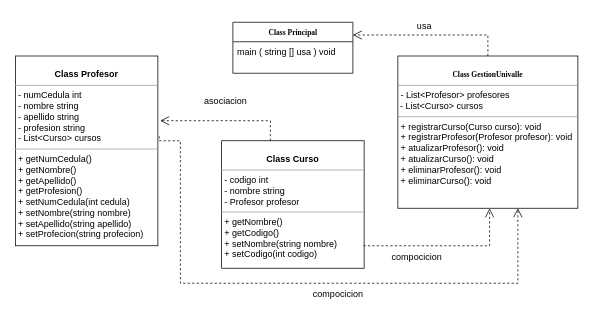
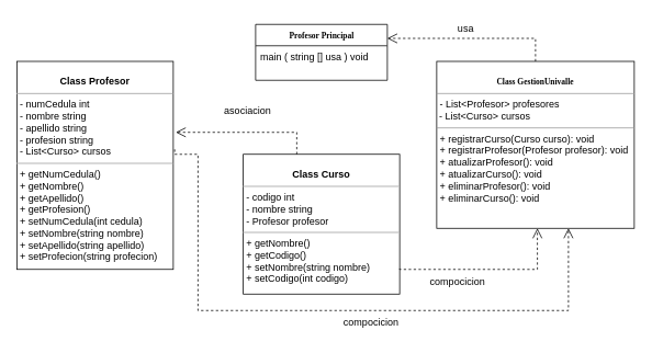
  <mxCell id="0" />
  <mxCell id="1" parent="0" />
- <mxCell id="2" value="&lt;b&gt;Class Principal&lt;/b&gt;" style="swimlane;html=1;fontStyle=0;childLayout=stackLayout;horizontal=1;startSize=26;fillColor=none;horizontalStack=0;resizeParent=1;resizeLast=0;collapsible=1;marginBottom=0;swimlaneFillColor=#ffffff;rounded=0;shadow=0;comic=0;labelBackgroundColor=none;strokeWidth=1;fontFamily=Verdana;fontSize=10;align=center;" parent="1" vertex="1"><mxGeometry x="310" y="29" width="160" height="68" as="geometry" /></mxCell>
+ <mxCell id="2" value="&lt;b&gt;Profesor Principal&lt;/b&gt;" style="swimlane;html=1;fontStyle=0;childLayout=stackLayout;horizontal=1;startSize=26;fillColor=none;horizontalStack=0;resizeParent=1;resizeLast=0;collapsible=1;marginBottom=0;swimlaneFillColor=#ffffff;rounded=0;shadow=0;comic=0;labelBackgroundColor=none;strokeWidth=1;fontFamily=Verdana;fontSize=10;align=center;" parent="1" vertex="1"><mxGeometry x="310" y="29" width="160" height="68" as="geometry" /></mxCell>
  <mxCell id="3" value="main ( string [] usa ) void" style="text;html=1;strokeColor=none;fillColor=none;align=left;verticalAlign=top;spacingLeft=4;spacingRight=4;whiteSpace=wrap;overflow=hidden;rotatable=0;points=[[0,0.5],[1,0.5]];portConstraint=eastwest;" parent="2" vertex="1"><mxGeometry y="26" width="160" height="26" as="geometry" /></mxCell>
  <mxCell id="4" value="&lt;p style=&quot;margin:0px;margin-top:4px;text-align:center;&quot;&gt;&lt;br&gt;&lt;b&gt;Class Curso&lt;/b&gt;&lt;/p&gt;&lt;hr size=&quot;1&quot;&gt;&lt;p style=&quot;margin:0px;margin-left:4px;&quot;&gt;- codigo int&lt;/p&gt;&lt;p style=&quot;margin:0px;margin-left:4px;&quot;&gt;- nombre string&lt;br&gt;- Profesor profesor&lt;/p&gt;&lt;hr size=&quot;1&quot;&gt;&lt;p style=&quot;margin:0px;margin-left:4px;&quot;&gt;+ getNombre()&lt;/p&gt;&lt;p style=&quot;margin:0px;margin-left:4px;&quot;&gt;+ getCodigo()&lt;br&gt;+ setNombre(string nombre)&lt;/p&gt;&lt;p style=&quot;margin:0px;margin-left:4px;&quot;&gt;+ setCodigo(int codigo)&lt;/p&gt;" style="verticalAlign=top;align=left;overflow=fill;fontSize=12;fontFamily=Helvetica;html=1;rounded=0;shadow=0;comic=0;labelBackgroundColor=none;strokeWidth=1" parent="1" vertex="1"><mxGeometry x="295" y="187" width="190" height="170" as="geometry" /></mxCell>
  <mxCell id="5" value="&lt;p style=&quot;margin:0px;margin-top:4px;text-align:center;&quot;&gt;&lt;br&gt;&lt;b&gt;Class Profesor&lt;/b&gt;&lt;/p&gt;&lt;hr size=&quot;1&quot;&gt;&lt;p style=&quot;margin:0px;margin-left:4px;&quot;&gt;- numCedula int&lt;br&gt;- nombre string&lt;/p&gt;&lt;p style=&quot;margin:0px;margin-left:4px;&quot;&gt;- apellido string&lt;/p&gt;&lt;p style=&quot;margin:0px;margin-left:4px;&quot;&gt;- profesion string&lt;/p&gt;&lt;p style=&quot;margin:0px;margin-left:4px;&quot;&gt;- List&amp;lt;Curso&amp;gt; cursos&lt;/p&gt;&lt;hr size=&quot;1&quot;&gt;&lt;p style=&quot;margin:0px;margin-left:4px;&quot;&gt;+ getNumCedula()&lt;br&gt;+ getNombre()&lt;/p&gt;&lt;p style=&quot;margin:0px;margin-left:4px;&quot;&gt;+ getApellido()&lt;/p&gt;&lt;p style=&quot;margin:0px;margin-left:4px;&quot;&gt;+ getProfesion()&lt;/p&gt;&lt;p style=&quot;margin:0px;margin-left:4px;&quot;&gt;+ setNumCedula(int cedula)&lt;/p&gt;&lt;p style=&quot;margin:0px;margin-left:4px;&quot;&gt;+ setNombre(string nombre)&lt;/p&gt;&lt;p style=&quot;margin:0px;margin-left:4px;&quot;&gt;+ setApellido(string apellido)&lt;/p&gt;&lt;p style=&quot;margin:0px;margin-left:4px;&quot;&gt;+ setProfecion(string profecion)&lt;/p&gt;" style="verticalAlign=top;align=left;overflow=fill;fontSize=12;fontFamily=Helvetica;html=1;rounded=0;shadow=0;comic=0;labelBackgroundColor=none;strokeWidth=1" parent="1" vertex="1"><mxGeometry x="20" y="74" width="190" height="253" as="geometry" /></mxCell>
  <mxCell id="6" value="&lt;p style=&quot;margin:0px;margin-top:4px;text-align:center;&quot;&gt;&lt;br&gt;&lt;span style=&quot;font-family: Verdana; font-size: 10px;&quot;&gt;&lt;b&gt;Class GestionUnivalle&lt;/b&gt;&lt;/span&gt;&lt;/p&gt;&lt;hr size=&quot;1&quot;&gt;&lt;p style=&quot;margin:0px;margin-left:4px;&quot;&gt;&lt;span style=&quot;text-wrap-mode: wrap;&quot;&gt;- List&amp;lt;Profesor&amp;gt;&amp;nbsp;&lt;/span&gt;&lt;span style=&quot;text-wrap-mode: wrap; background-color: transparent; color: light-dark(rgb(0, 0, 0), rgb(255, 255, 255));&quot;&gt;profesores&lt;/span&gt;&lt;/p&gt;&lt;div style=&quot;text-wrap-mode: wrap;&quot;&gt;&amp;nbsp;- List&amp;lt;Curso&amp;gt;&amp;nbsp;&lt;span style=&quot;background-color: transparent; color: light-dark(rgb(0, 0, 0), rgb(255, 255, 255));&quot;&gt;cursos&lt;/span&gt;&lt;/div&gt;&lt;hr size=&quot;1&quot;&gt;&lt;p style=&quot;margin:0px;margin-left:4px;&quot;&gt;+ registrarCurso(Curso curso): void&lt;br&gt;+ registrarProfesor(Profesor profesor): void&lt;/p&gt;&lt;p style=&quot;margin:0px;margin-left:4px;&quot;&gt;+ atualizarProfesor(): void&lt;/p&gt;&lt;p style=&quot;margin:0px;margin-left:4px;&quot;&gt;+ atualizarCurso(): void&lt;/p&gt;&lt;p style=&quot;margin:0px;margin-left:4px;&quot;&gt;+ eliminarProfesor(): void&lt;/p&gt;&lt;p style=&quot;margin:0px;margin-left:4px;&quot;&gt;+ eliminarCurso(): void&lt;/p&gt;" style="verticalAlign=top;align=left;overflow=fill;fontSize=12;fontFamily=Helvetica;html=1;rounded=0;shadow=0;comic=0;labelBackgroundColor=none;strokeWidth=1" parent="1" vertex="1"><mxGeometry x="530" y="74" width="240" height="203" as="geometry" /></mxCell>
  <mxCell id="7" style="edgeStyle=orthogonalEdgeStyle;rounded=0;html=1;dashed=1;labelBackgroundColor=none;startFill=0;endArrow=open;endFill=0;endSize=10;fontFamily=Verdana;fontSize=10;exitX=0.5;exitY=0;exitDx=0;exitDy=0;entryX=1;entryY=0.25;entryDx=0;entryDy=0;" edge="1" parent="1" source="6" target="2"><mxGeometry relative="1" as="geometry"><Array as="points"><mxPoint x="650" y="46" /></Array><mxPoint x="460" y="-276.034" as="sourcePoint" /><mxPoint x="520" y="27" as="targetPoint" /></mxGeometry></mxCell>
  <mxCell id="8" style="edgeStyle=orthogonalEdgeStyle;rounded=0;html=1;dashed=1;labelBackgroundColor=none;startFill=0;endArrow=open;endFill=0;endSize=10;fontFamily=Verdana;fontSize=10;exitX=0.988;exitY=0.817;exitDx=0;exitDy=0;entryX=0.5;entryY=1;entryDx=0;entryDy=0;exitPerimeter=0;" edge="1" parent="1"><mxGeometry relative="1" as="geometry"><Array as="points"><mxPoint x="485.28" y="327.03" /><mxPoint x="652.28" y="327.03" /></Array><mxPoint x="485" y="325.92" as="sourcePoint" /><mxPoint x="652.28" y="277.03" as="targetPoint" /></mxGeometry></mxCell>
  <mxCell id="9" style="edgeStyle=orthogonalEdgeStyle;rounded=0;html=1;dashed=1;labelBackgroundColor=none;startFill=0;endArrow=open;endFill=0;endSize=10;fontFamily=Verdana;fontSize=10;exitX=1.009;exitY=0.423;exitDx=0;exitDy=0;exitPerimeter=0;" edge="1" parent="1" source="5"><mxGeometry relative="1" as="geometry"><Array as="points"><mxPoint x="212" y="187" /><mxPoint x="240" y="187" /><mxPoint x="240" y="377" /><mxPoint x="690" y="377" /></Array><mxPoint x="130" y="327" as="sourcePoint" /><mxPoint x="690" y="277" as="targetPoint" /></mxGeometry></mxCell>
  <mxCell id="10" value="compocicion" style="text;html=1;align=center;verticalAlign=middle;resizable=0;points=[];autosize=1;strokeColor=none;fillColor=none;" vertex="1" parent="1"><mxGeometry x="510" y="327" width="90" height="30" as="geometry" /></mxCell>
  <mxCell id="11" value="compocicion" style="text;html=1;align=center;verticalAlign=middle;resizable=0;points=[];autosize=1;strokeColor=none;fillColor=none;" vertex="1" parent="1"><mxGeometry x="405" y="377" width="90" height="30" as="geometry" /></mxCell>
  <mxCell id="12" value="usa" style="text;html=1;align=center;verticalAlign=middle;resizable=0;points=[];autosize=1;strokeColor=none;fillColor=none;" vertex="1" parent="1"><mxGeometry x="545" y="20" width="40" height="30" as="geometry" /></mxCell>
  <mxCell id="13" style="rounded=0;html=1;dashed=1;labelBackgroundColor=none;startFill=0;endArrow=open;endFill=0;endSize=10;fontFamily=Verdana;fontSize=10;exitX=0.342;exitY=0;exitDx=0;exitDy=0;exitPerimeter=0;entryX=1.016;entryY=0.341;entryDx=0;entryDy=0;entryPerimeter=0;edgeStyle=orthogonalEdgeStyle;" edge="1" parent="1" source="4" target="5"><mxGeometry relative="1" as="geometry"><mxPoint x="580" y="467" as="sourcePoint" /><mxPoint x="100" y="407" as="targetPoint" /></mxGeometry></mxCell>
  <mxCell id="14" value="asociacion" style="text;html=1;align=center;verticalAlign=middle;resizable=0;points=[];autosize=1;strokeColor=none;fillColor=none;" vertex="1" parent="1"><mxGeometry x="260" y="120" width="80" height="30" as="geometry" /></mxCell>
